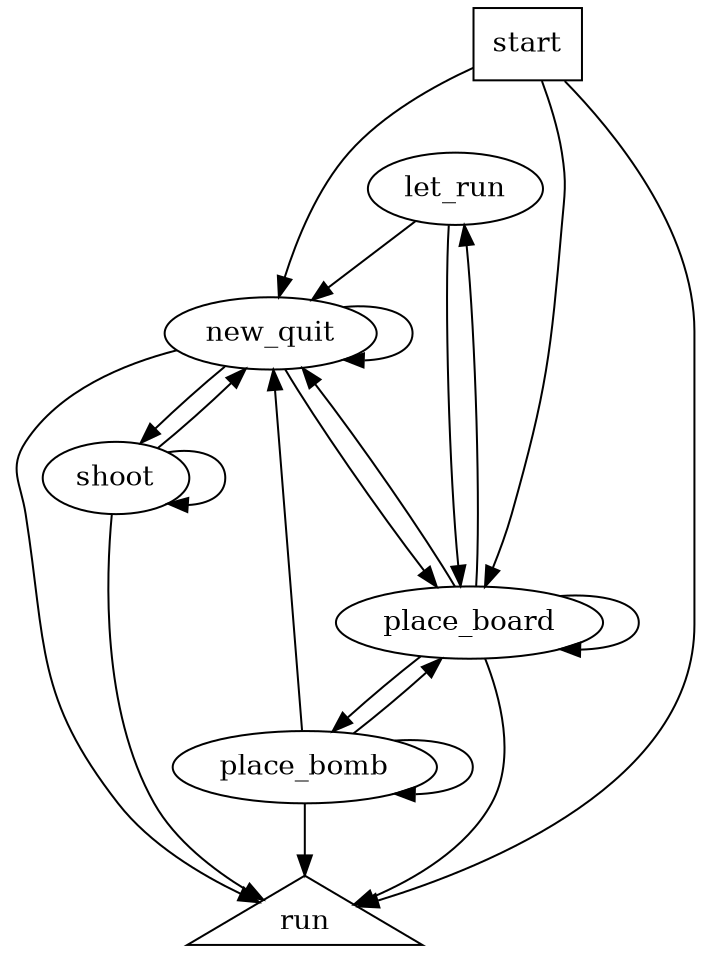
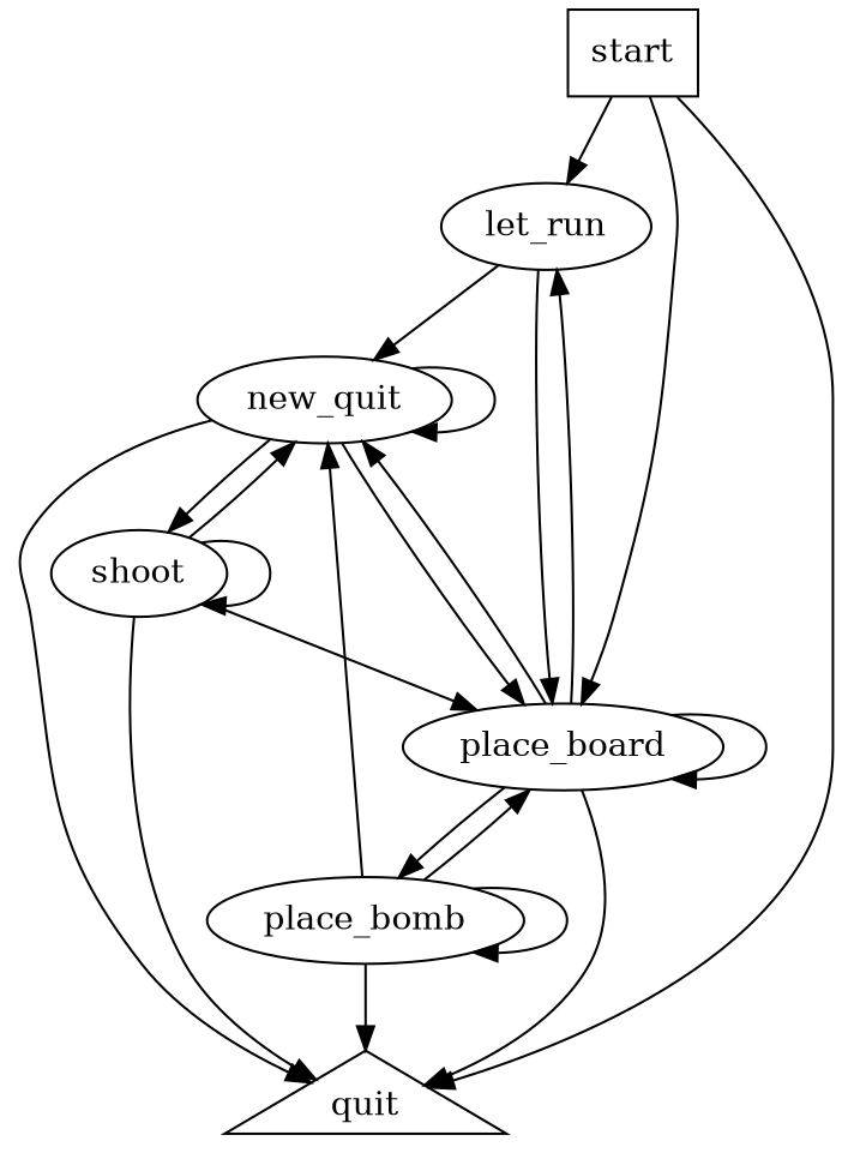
  digraph {
    n1 [label=let_run]
    n2 [label=new_quit]
    n3 [label=place_board]
    n4 [label=shoot]
-   n5 [label=run shape=triangle]
+   n5 [label=quit shape=triangle]
    n6 [label=place_bomb]
    n7 [label=start shape=box]
    n1 -> n2
    n1 -> n3
    n2 -> n2
    n2 -> n3
    n2 -> n4
    n2 -> n5
    n3 -> n1
    n3 -> n2
    n3 -> n3
    n3 -> n5
    n3 -> n6
    n4 -> n2
+   n4 -> n3
    n4 -> n4
    n4 -> n5
    n6 -> n2
    n6 -> n3
    n6 -> n5
    n6 -> n6
-   n7 -> n2
+   n7 -> n1
    n7 -> n3
    n7 -> n5
  }
